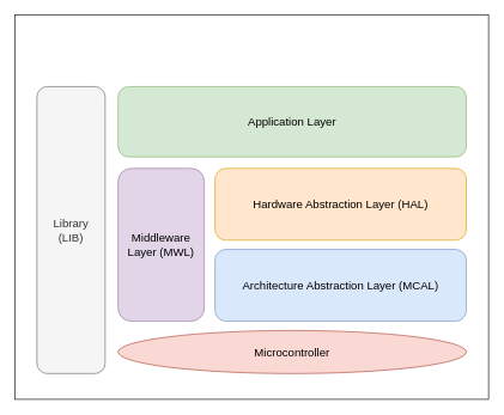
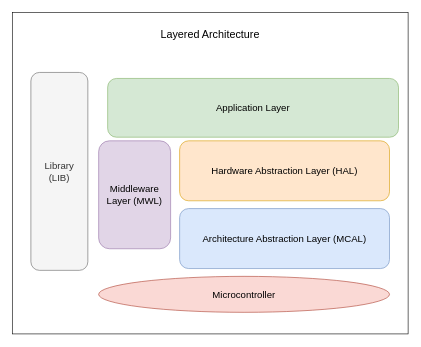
  <mxCell id="0" />
  <mxCell id="1" parent="0" />
  <mxCell id="2" value="" style="rounded=0;whiteSpace=wrap;html=1;fontSize=16;" parent="1" vertex="1"><mxGeometry x="20" y="20" width="660" height="536" as="geometry" /></mxCell>
  <mxCell id="3" value="Architecture Abstraction Layer (MCAL)" style="rounded=1;whiteSpace=wrap;html=1;fontSize=16;fillColor=#dae8fc;strokeColor=#6c8ebf;" parent="1" vertex="1"><mxGeometry x="299" y="347" width="350" height="100" as="geometry" /></mxCell>
  <mxCell id="4" value="Hardware Abstraction Layer (HAL)" style="rounded=1;whiteSpace=wrap;html=1;fontSize=16;fillColor=#ffe6cc;strokeColor=#d79b00;" parent="1" vertex="1"><mxGeometry x="299" y="234" width="350" height="100" as="geometry" /></mxCell>
- <mxCell id="5" value="Application Layer" style="rounded=1;whiteSpace=wrap;html=1;fontSize=16;fillColor=#d5e8d4;strokeColor=#82b366;" parent="1" vertex="1"><mxGeometry x="164" y="120" width="485" height="98" as="geometry" /></mxCell>
- <mxCell id="6" value="Library&lt;br&gt;(LIB)" style="rounded=1;whiteSpace=wrap;html=1;fontSize=16;fillColor=#f5f5f5;fontColor=#333333;strokeColor=#666666;" parent="1" vertex="1"><mxGeometry x="51" y="120" width="95" height="400" as="geometry" /></mxCell>
+ <mxCell id="5" value="Application Layer" style="rounded=1;whiteSpace=wrap;html=1;fontSize=16;fillColor=#d5e8d4;strokeColor=#82b366;" parent="1" vertex="1"><mxGeometry x="179" y="130" width="485" height="98" as="geometry" /></mxCell>
+ <mxCell id="6" value="Library&lt;br&gt;(LIB)" style="rounded=1;whiteSpace=wrap;html=1;fontSize=16;fillColor=#f5f5f5;fontColor=#333333;strokeColor=#666666;" parent="1" vertex="1"><mxGeometry x="51" y="120" width="95" height="330" as="geometry" /></mxCell>
+ <mxCell id="7" value="&lt;font style=&quot;font-size: 18px;&quot;&gt;Layered Architecture&lt;/font&gt;" style="text;html=1;strokeColor=none;fillColor=none;align=center;verticalAlign=middle;whiteSpace=wrap;rounded=0;fontSize=16;" parent="1" vertex="1"><mxGeometry x="225" y="42" width="250" height="30" as="geometry" /></mxCell>
  <mxCell id="8" value="Microcontroller" style="ellipse;whiteSpace=wrap;html=1;fontSize=16;fillColor=#fad9d5;strokeColor=#ae4132;" parent="1" vertex="1"><mxGeometry x="164" y="460" width="485" height="60" as="geometry" /></mxCell>
- <mxCell id="9" value="Middleware Layer (MWL)" style="rounded=1;whiteSpace=wrap;html=1;fontSize=16;fillColor=#e1d5e7;strokeColor=#9673a6;" parent="1" vertex="1"><mxGeometry x="164" y="234" width="120" height="213" as="geometry" /></mxCell>
+ <mxCell id="9" value="Middleware Layer (MWL)" style="rounded=1;whiteSpace=wrap;html=1;fontSize=16;fillColor=#e1d5e7;strokeColor=#9673a6;" parent="1" vertex="1"><mxGeometry x="164" y="234" width="120" height="180" as="geometry" /></mxCell>
